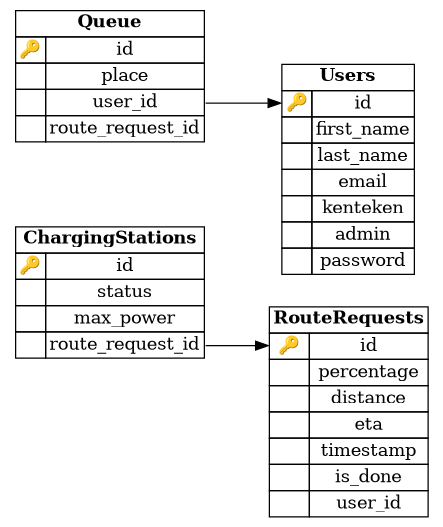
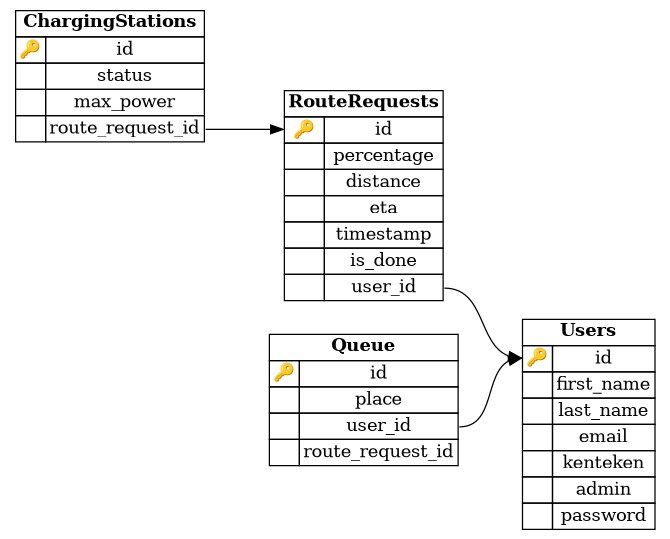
  digraph {
    rankdir=LR
    node [shape=none]
    edge [headport="id_to:w" tailport="user_id_from:e"]
    n1 [label=<             <TABLE BORDER="0" CELLSPACING="0" CELLBORDER="1">                 <TR>                     <TD COLSPAN="2"><B>ChargingStations</B></TD>                 </TR>                              <TR>                     <TD PORT="id_to">🔑</TD>                     <TD PORT="id_from">id</TD>                 </TR>                               <TR>                     <TD PORT="status_to">&nbsp;</TD>                     <TD PORT="status_from">status</TD>                 </TR>                               <TR>                     <TD PORT="max_power_to">&nbsp;</TD>                     <TD PORT="max_power_from">max_power</TD>                 </TR>                               <TR>                     <TD PORT="route_request_id_to">&nbsp;</TD>                     <TD PORT="route_request_id_from">route_request_id</TD>                 </TR>                          </TABLE>         >]
    n2 [label=<             <TABLE BORDER="0" CELLSPACING="0" CELLBORDER="1">                 <TR>                     <TD COLSPAN="2"><B>RouteRequests</B></TD>                 </TR>                              <TR>                     <TD PORT="id_to">🔑</TD>                     <TD PORT="id_from">id</TD>                 </TR>                               <TR>                     <TD PORT="percentage_to">&nbsp;</TD>                     <TD PORT="percentage_from">percentage</TD>                 </TR>                               <TR>                     <TD PORT="distance_to">&nbsp;</TD>                     <TD PORT="distance_from">distance</TD>                 </TR>                               <TR>                     <TD PORT="eta_to">&nbsp;</TD>                     <TD PORT="eta_from">eta</TD>                 </TR>                               <TR>                     <TD PORT="timestamp_to">&nbsp;</TD>                     <TD PORT="timestamp_from">timestamp</TD>                 </TR>                               <TR>                     <TD PORT="is_done_to">&nbsp;</TD>                     <TD PORT="is_done_from">is_done</TD>                 </TR>                               <TR>                     <TD PORT="user_id_to">&nbsp;</TD>                     <TD PORT="user_id_from">user_id</TD>                 </TR>                          </TABLE>         >]
    n3 [label=<             <TABLE BORDER="0" CELLSPACING="0" CELLBORDER="1">                 <TR>                     <TD COLSPAN="2"><B>Users</B></TD>                 </TR>                              <TR>                     <TD PORT="id_to">🔑</TD>                     <TD PORT="id_from">id</TD>                 </TR>                               <TR>                     <TD PORT="first_name_to">&nbsp;</TD>                     <TD PORT="first_name_from">first_name</TD>                 </TR>                               <TR>                     <TD PORT="last_name_to">&nbsp;</TD>                     <TD PORT="last_name_from">last_name</TD>                 </TR>                               <TR>                     <TD PORT="email_to">&nbsp;</TD>                     <TD PORT="email_from">email</TD>                 </TR>                               <TR>                     <TD PORT="kenteken_to">&nbsp;</TD>                     <TD PORT="kenteken_from">kenteken</TD>                 </TR>                               <TR>                     <TD PORT="admin_to">&nbsp;</TD>                     <TD PORT="admin_from">admin</TD>                 </TR>                               <TR>                     <TD PORT="password_to">&nbsp;</TD>                     <TD PORT="password_from">password</TD>                 </TR>                          </TABLE>         >]
    n4 [label=<             <TABLE BORDER="0" CELLSPACING="0" CELLBORDER="1">                 <TR>                     <TD COLSPAN="2"><B>Queue</B></TD>                 </TR>                              <TR>                     <TD PORT="id_to">🔑</TD>                     <TD PORT="id_from">id</TD>                 </TR>                               <TR>                     <TD PORT="place_to">&nbsp;</TD>                     <TD PORT="place_from">place</TD>                 </TR>                               <TR>                     <TD PORT="user_id_to">&nbsp;</TD>                     <TD PORT="user_id_from">user_id</TD>                 </TR>                               <TR>                     <TD PORT="route_request_id_to">&nbsp;</TD>                     <TD PORT="route_request_id_from">route_request_id</TD>                 </TR>                          </TABLE>         >]
    n1 -> n2 [tailport="route_request_id_from:e"]
+   n2 -> n3
    n4 -> n3
  }
